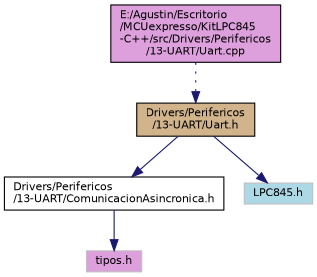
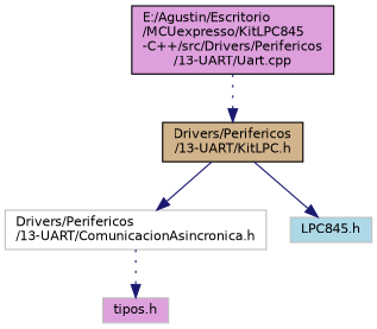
  digraph {
    node [color=black fillcolor=plum fontname=Helvetica fontsize=10 shape=record style=filled]
    edge [color=midnightblue fontname=Helvetica fontsize=10 labelfontname=Helvetica labelfontsize=10 style=dotted]
    n1 [fontcolor=black height=0.2 label="E:/Agustin/Escritorio\l/MCUexpresso/KitLPC845\l-C++/src/Drivers/Perifericos\l/13-UART/Uart.cpp" width=0.4]
-   n2 [fillcolor=tan height=0.2 label="Drivers/Perifericos\l/13-UART/Uart.h" width=0.4]
-   n3 [fillcolor=white height=0.2 label="Drivers/Perifericos\l/13-UART/ComunicacionAsincronica.h" width=0.4]
+   n2 [fillcolor=tan height=0.2 label="Drivers/Perifericos\l/13-UART/KitLPC.h" width=0.4]
+   n3 [color=grey75 fillcolor=white height=0.2 label="Drivers/Perifericos\l/13-UART/ComunicacionAsincronica.h" width=0.4]
    n4 [color=grey75 fillcolor=lightblue height=0.2 label="LPC845.h" width=0.4]
    n5 [color=grey75 height=0.2 label="tipos.h" width=0.4]
    n1 -> n2
    n2 -> n3 [style=solid]
    n2 -> n4 [style=solid]
-   n3 -> n5 [style=solid]
+   n3 -> n5
  }
